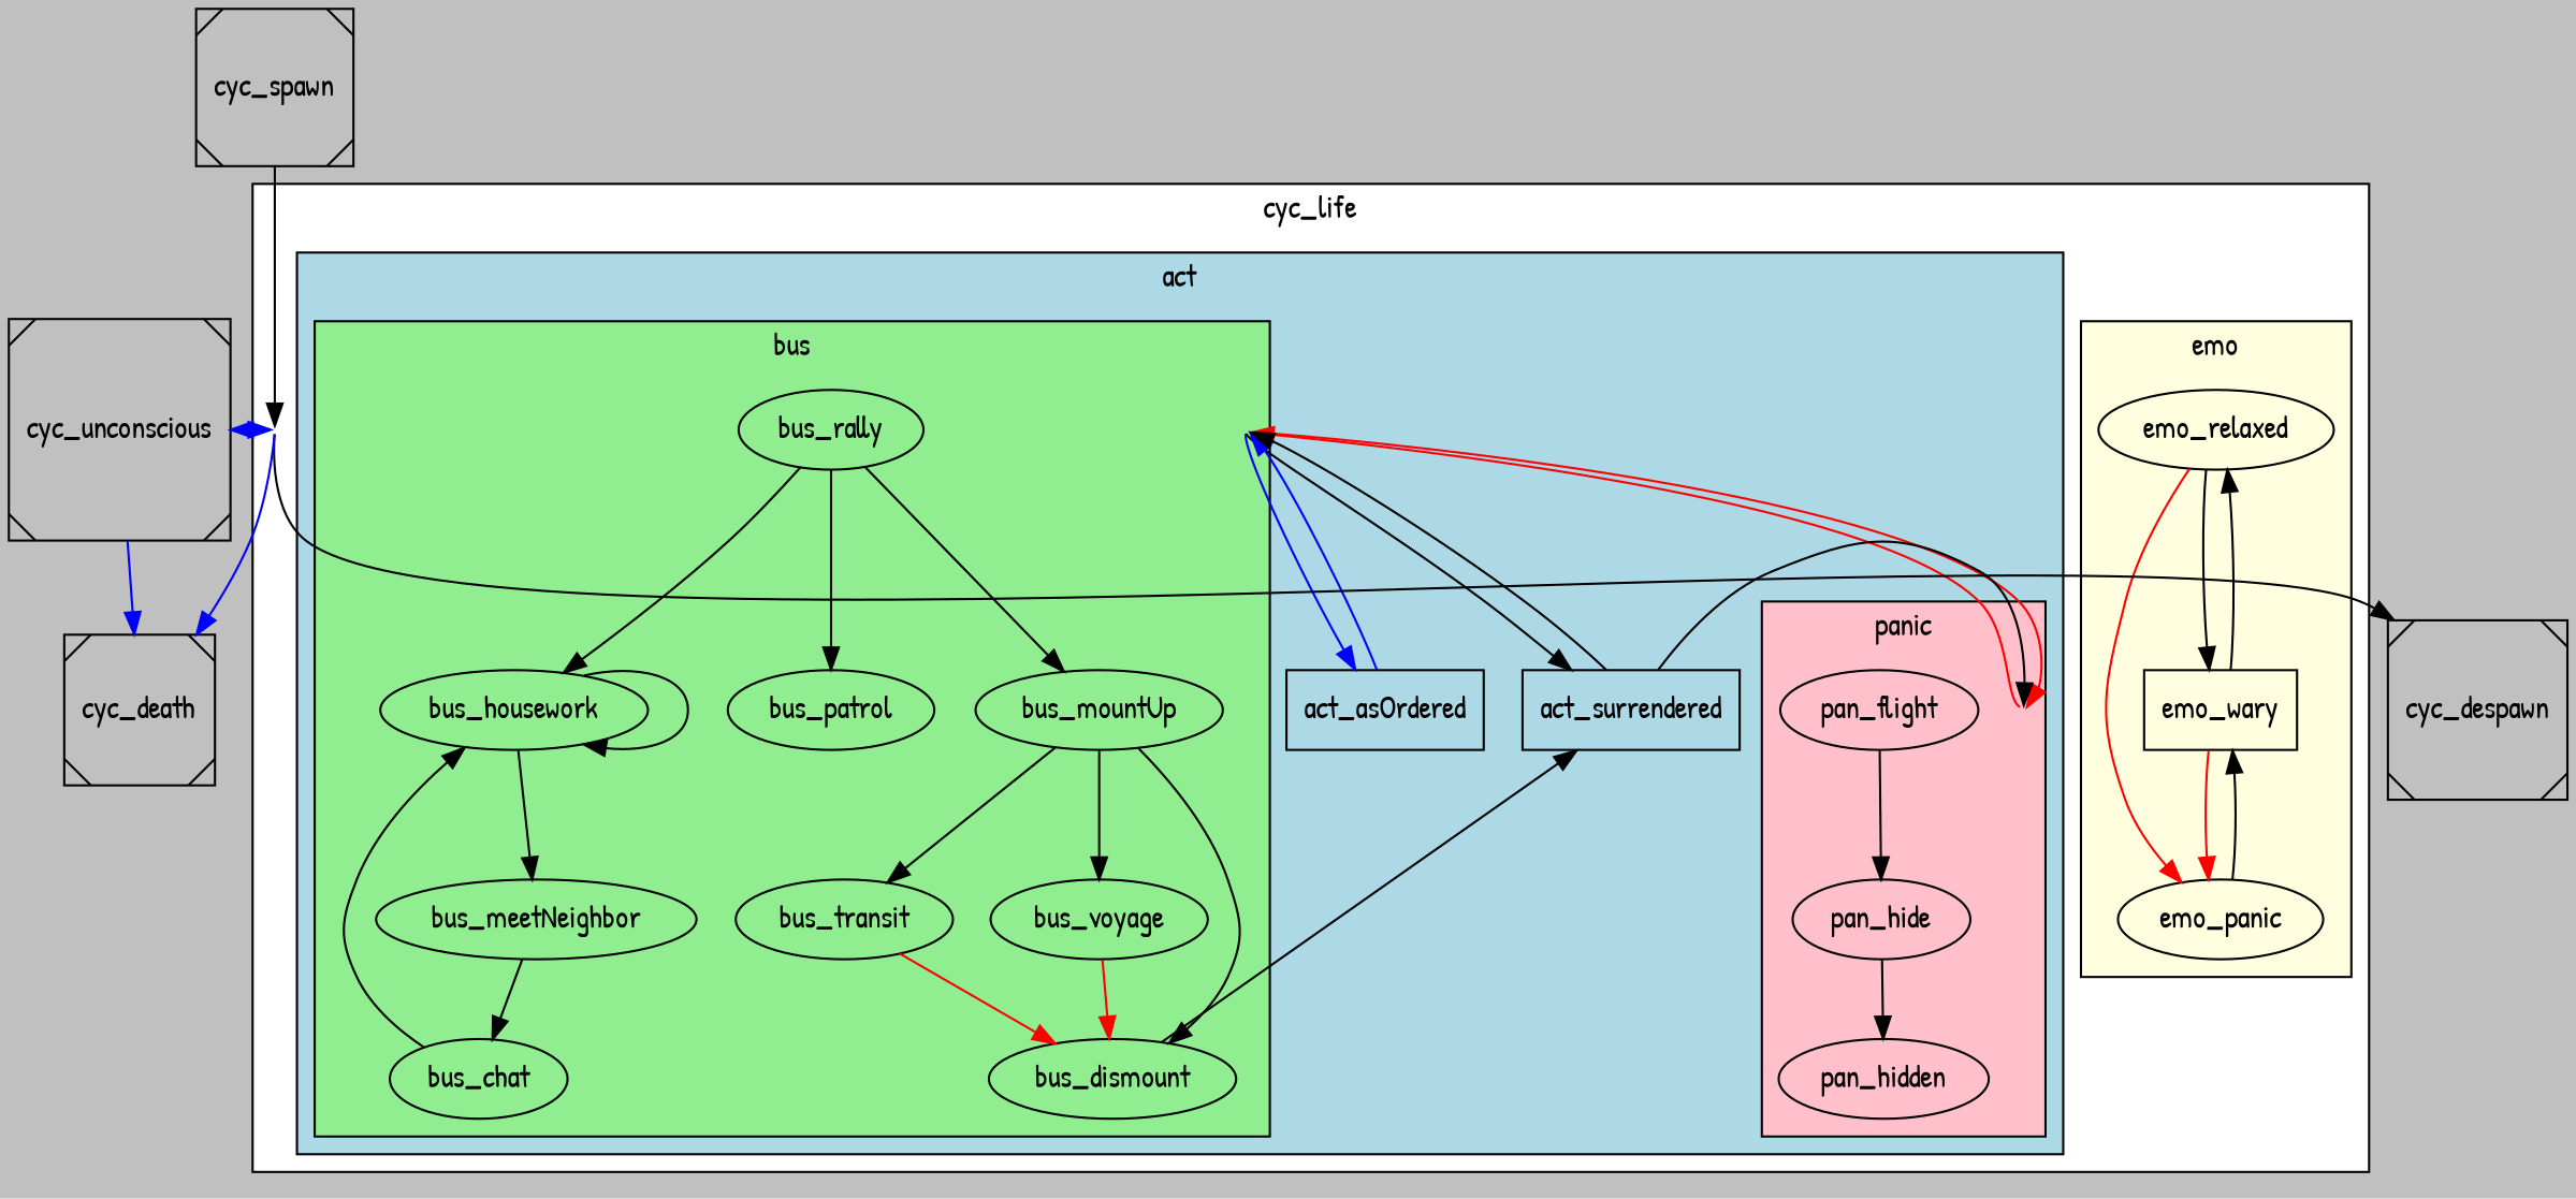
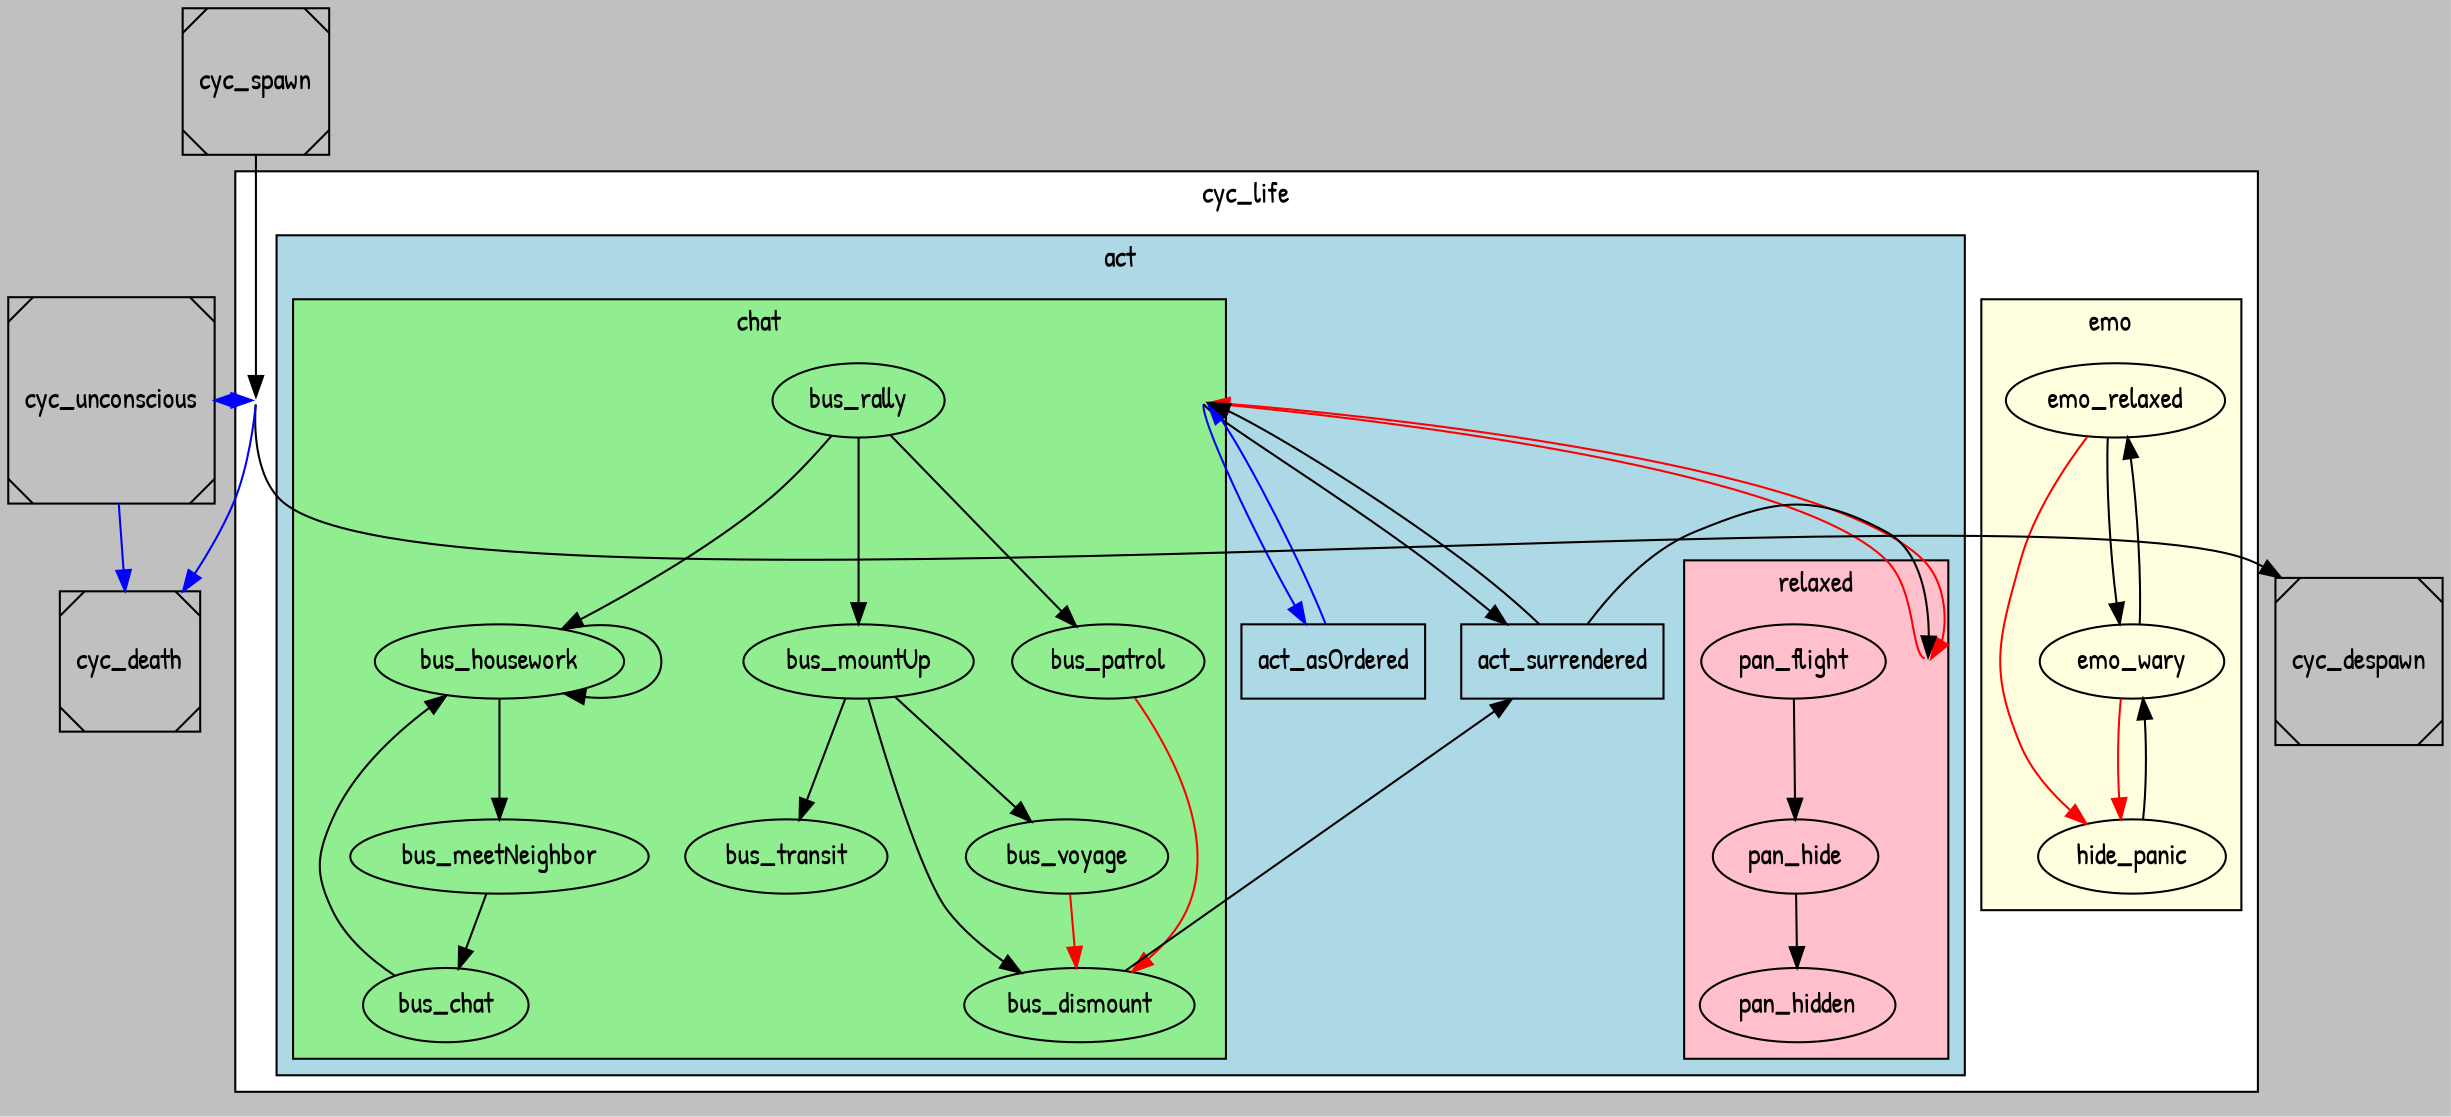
  digraph {
    bgcolor=gray
    compound=true
    fontname="Patrick Hand"
    node [fontname="Patrick Hand"]
    edge [fontname="Patrick Hand"]
    emo_relaxed
-   emo_wary [shape=box]
-   emo_panic
+   emo_wary
+   emo_panic [label=hide_panic]
    cluster_business_node [shape=point style=invis]
    bus_rally
    bus_patrol
    bus_mountUp
    bus_housework
    bus_transit
    bus_voyage
    bus_dismount
    bus_meetNeighbor
    bus_chat
    cluster_panic_node [shape=point style=invis]
    pan_flight
    pan_hide
    pan_hidden
    act_asOrdered [shape=rectangle]
    act_surrendered [shape=rectangle]
    cluster_life_node [shape=point style=invis]
    cyc_despawn [shape=Msquare]
    cyc_death [shape=Msquare]
    cyc_unconscious [shape=Msquare]
    cyc_spawn [shape=Msquare]
    subgraph cluster_1 {
      bgcolor=white
      label=cyc_life
      shape=Msquare
      cluster_life_node
      subgraph cluster_2 {
        bgcolor=lightyellow
        label=emo
        shape=Msquare
        emo_relaxed
        emo_wary
        emo_panic
      }
      subgraph cluster_3 {
        bgcolor=lightblue
        label=act
        shape=Msquare
        act_asOrdered
        act_surrendered
        subgraph cluster_4 {
          bgcolor=lightgreen
-         label=bus
+         label=chat
          shape=Msquare
          cluster_business_node
          bus_rally
          bus_patrol
          bus_mountUp
          bus_housework
          bus_transit
          bus_voyage
          bus_dismount
          bus_meetNeighbor
          bus_chat
        }
        subgraph cluster_5 {
          bgcolor=pink
-         label=panic
+         label=relaxed
          shape=Msquare
          cluster_panic_node
          pan_flight
          pan_hide
          pan_hidden
        }
      }
    }
    emo_relaxed -> emo_wary
    emo_relaxed -> emo_panic [color=red]
    emo_wary -> emo_relaxed
    emo_wary -> emo_panic [color=red]
    emo_panic -> emo_wary
    cluster_business_node -> cluster_panic_node [color=red]
    cluster_business_node -> act_asOrdered [color=blue]
    cluster_business_node -> act_surrendered
    bus_rally -> bus_patrol
    bus_rally -> bus_mountUp
    bus_rally -> bus_housework
    bus_mountUp -> bus_transit
    bus_mountUp -> bus_voyage
    bus_mountUp -> bus_dismount
    bus_housework -> bus_housework
    bus_housework -> bus_meetNeighbor
-   bus_transit -> bus_dismount [color=red]
+   bus_patrol -> bus_dismount [color=red]
    bus_voyage -> bus_dismount [color=red]
    bus_dismount -> act_surrendered
    bus_meetNeighbor -> bus_chat
    bus_chat -> bus_housework
    cluster_panic_node -> cluster_business_node [color=red]
    pan_flight -> pan_hide
    pan_hide -> pan_hidden
    act_asOrdered -> cluster_business_node [color=blue]
    act_surrendered -> cluster_business_node
    act_surrendered -> cluster_panic_node
    cluster_life_node -> cyc_despawn
    cluster_life_node -> cyc_death [color=blue]
    cluster_life_node -> cyc_unconscious [color=blue]
    cyc_unconscious -> cluster_life_node [color=blue]
    cyc_unconscious -> cyc_death [color=blue]
    cyc_spawn -> cluster_life_node
  }
